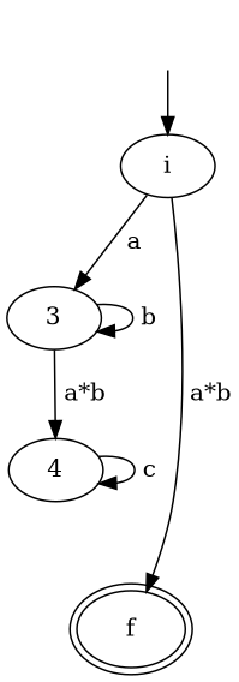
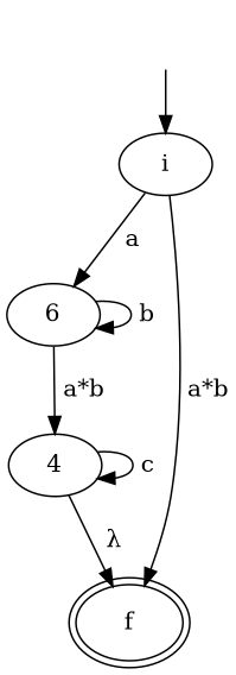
  digraph {
    _nil0 [style=invis]
    i
-   3
+   3 [label=6]
    f [peripheries=2]
    4
    _nil0 -> i
    i -> 3 [label=" a"]
    i -> f [label=" a*b"]
    3 -> 3 [label=" b"]
    3 -> 4 [label=" a*b"]
+   4 -> f [label=" λ"]
    4 -> 4 [label=" c"]
  }
